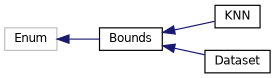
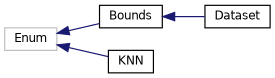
  digraph {
    rankdir=LR
    node [color=black fillcolor=white fontname=Helvetica fontsize=10 shape=record style=filled]
    edge [color=midnightblue dir=back fontname=Helvetica fontsize=10 labelfontname=Helvetica labelfontsize=10 style=solid]
    n1 [color=grey75 height=0.2 label=Enum width=0.4]
    n2 [height=0.2 label=Bounds width=0.4]
    n3 [height=0.2 label=KNN width=0.4]
    n4 [height=0.2 label=Dataset width=0.4]
    n1 -> n2
-   n2 -> n3
+   n1 -> n3
    n2 -> n4
  }
